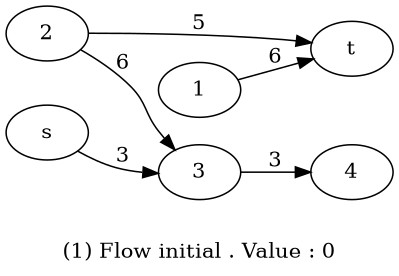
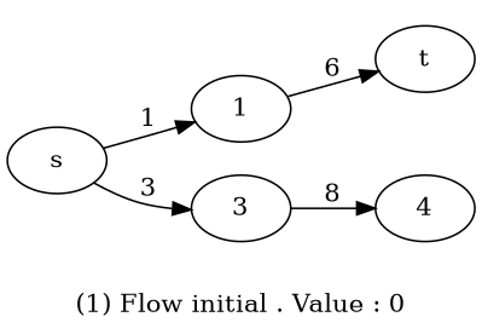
  digraph {
    label="(1) Flow initial . Value : 0"
    rankdir=LR
    s
    1
    3
    t
-   2
    4
+   s -> 1 [label=1]
    s -> 3 [label=3]
    1 -> t [label=6]
-   3 -> 4 [label=3]
-   2 -> 3 [label=6]
-   2 -> t [label=5]
+   3 -> 4 [label=8]
  }
